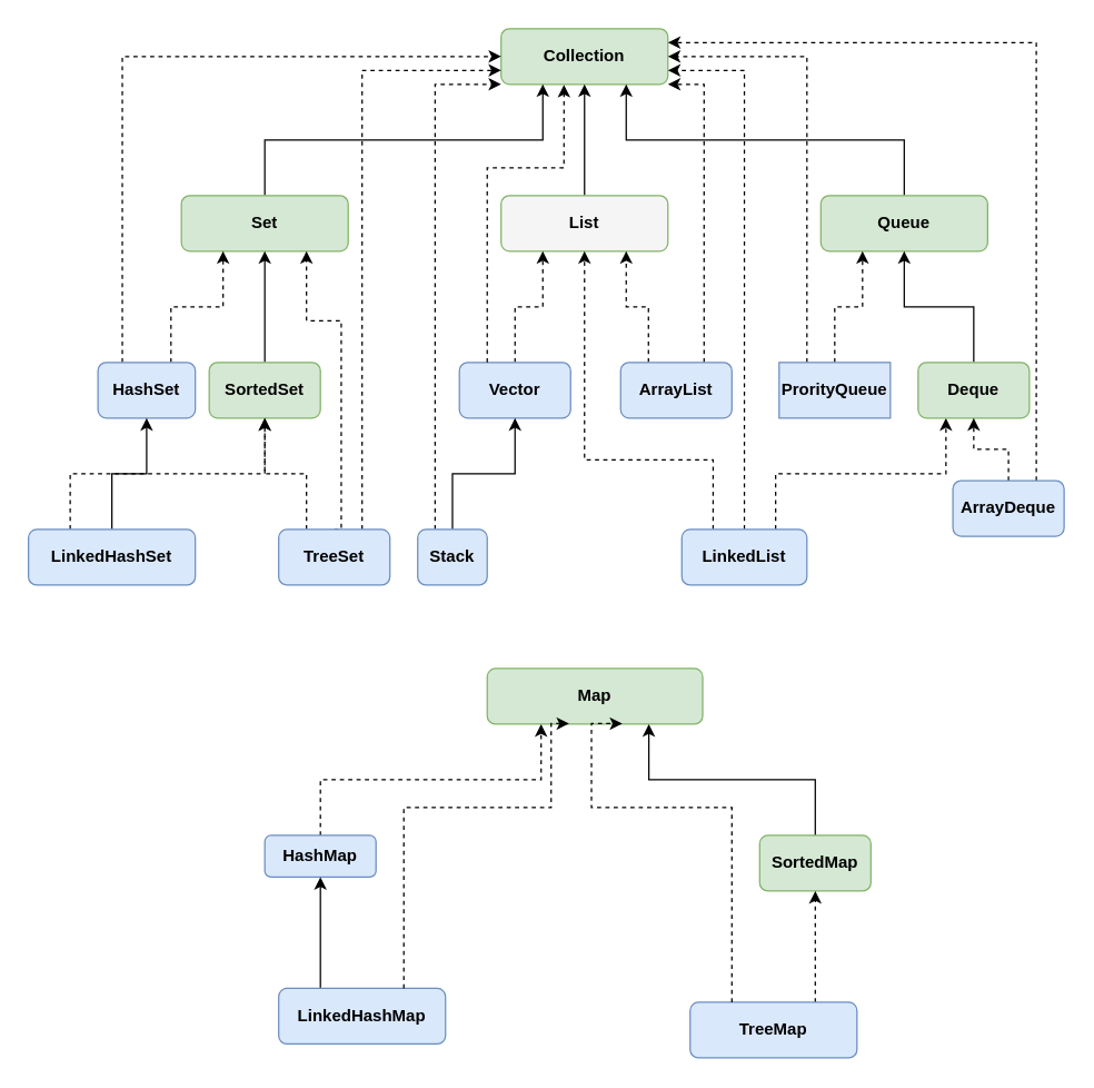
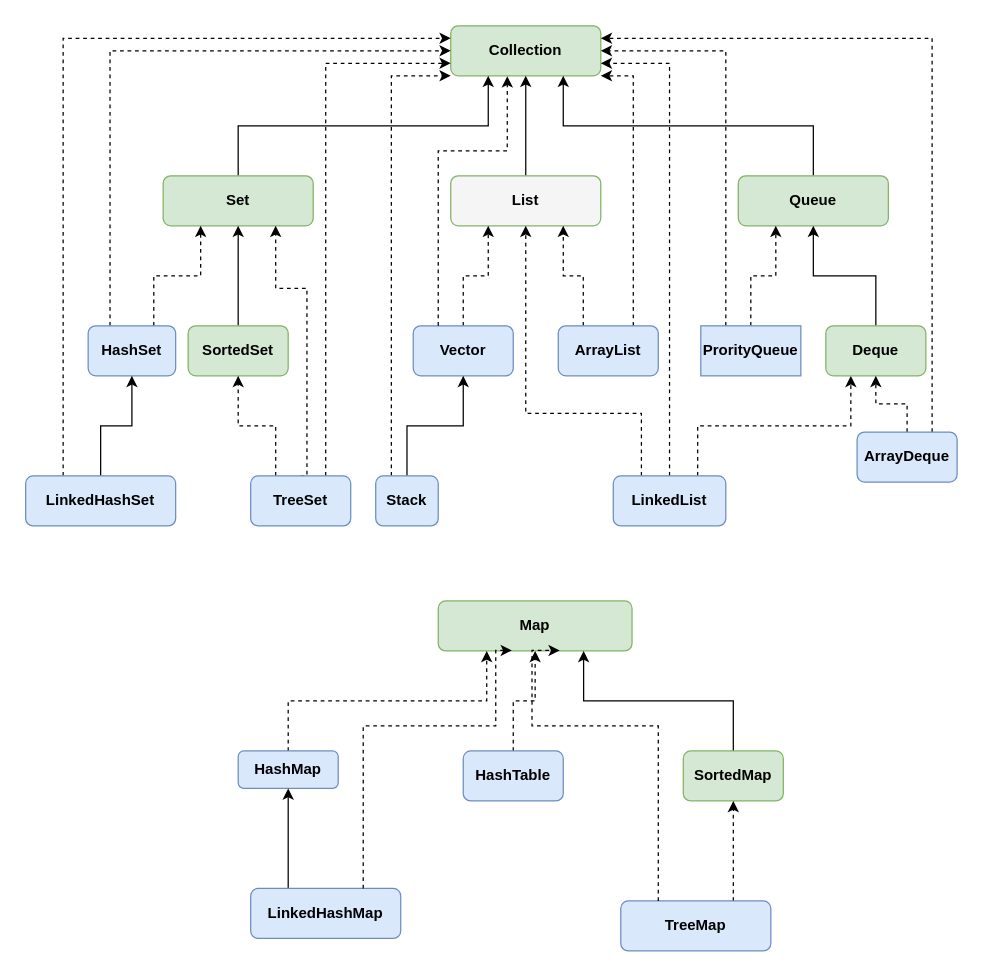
  <mxCell id="0" />
  <mxCell id="1" parent="0" />
  <mxCell id="2" value="Collection" style="rounded=1;whiteSpace=wrap;html=1;glass=0;strokeColor=#82b366;align=center;verticalAlign=middle;spacingLeft=0;spacing=2;fontFamily=Helvetica;fontSize=12;fontStyle=1;labelBorderColor=none;labelBackgroundColor=none;fillColor=#d5e8d4;" vertex="1" parent="1"><mxGeometry x="360" y="20" width="120" height="40" as="geometry" /></mxCell>
  <mxCell id="3" style="edgeStyle=orthogonalEdgeStyle;rounded=0;orthogonalLoop=1;jettySize=auto;html=1;exitX=0.5;exitY=0;exitDx=0;exitDy=0;entryX=0.5;entryY=1;entryDx=0;entryDy=0;fontFamily=Helvetica;fontSize=12;fontColor=default;fontStyle=1;labelBorderColor=none;labelBackgroundColor=none;" edge="1" parent="1" source="4" target="2"><mxGeometry relative="1" as="geometry" /></mxCell>
  <mxCell id="4" value="List" style="rounded=1;whiteSpace=wrap;html=1;glass=0;strokeColor=#82b366;align=center;verticalAlign=middle;spacingLeft=0;spacing=2;fontFamily=Helvetica;fontSize=12;fontStyle=1;labelBorderColor=none;labelBackgroundColor=none;fillColor=#f5f5f5;" vertex="1" parent="1"><mxGeometry x="360" y="140" width="120" height="40" as="geometry" /></mxCell>
  <mxCell id="5" style="edgeStyle=orthogonalEdgeStyle;rounded=0;orthogonalLoop=1;jettySize=auto;html=1;exitX=0.5;exitY=0;exitDx=0;exitDy=0;entryX=0.25;entryY=1;entryDx=0;entryDy=0;fontFamily=Helvetica;fontSize=12;fontColor=default;fontStyle=1;labelBorderColor=none;labelBackgroundColor=none;" edge="1" parent="1" source="6" target="2"><mxGeometry relative="1" as="geometry" /></mxCell>
  <mxCell id="6" value="Set" style="rounded=1;whiteSpace=wrap;html=1;glass=0;strokeColor=#82b366;align=center;verticalAlign=middle;spacingLeft=0;spacing=2;fontFamily=Helvetica;fontSize=12;fontStyle=1;labelBorderColor=none;labelBackgroundColor=none;fillColor=#d5e8d4;" vertex="1" parent="1"><mxGeometry x="130" y="140" width="120" height="40" as="geometry" /></mxCell>
  <mxCell id="7" style="edgeStyle=orthogonalEdgeStyle;rounded=0;orthogonalLoop=1;jettySize=auto;html=1;exitX=0.5;exitY=0;exitDx=0;exitDy=0;entryX=0.75;entryY=1;entryDx=0;entryDy=0;fontFamily=Helvetica;fontSize=12;fontColor=default;fontStyle=1;labelBorderColor=none;labelBackgroundColor=none;" edge="1" parent="1" source="8" target="2"><mxGeometry relative="1" as="geometry" /></mxCell>
  <mxCell id="8" value="Queue" style="rounded=1;whiteSpace=wrap;html=1;glass=0;strokeColor=#82b366;align=center;verticalAlign=middle;spacingLeft=0;spacing=2;fontFamily=Helvetica;fontSize=12;fontStyle=1;labelBorderColor=none;labelBackgroundColor=none;fillColor=#d5e8d4;" vertex="1" parent="1"><mxGeometry x="590" y="140" width="120" height="40" as="geometry" /></mxCell>
  <mxCell id="9" style="edgeStyle=orthogonalEdgeStyle;rounded=0;orthogonalLoop=1;jettySize=auto;html=1;exitX=0.75;exitY=0;exitDx=0;exitDy=0;entryX=0.25;entryY=1;entryDx=0;entryDy=0;fontFamily=Helvetica;fontSize=12;fontColor=default;fontStyle=1;labelBorderColor=none;labelBackgroundColor=none;dashed=1;" edge="1" parent="1" source="11" target="6"><mxGeometry relative="1" as="geometry" /></mxCell>
  <mxCell id="10" style="edgeStyle=orthogonalEdgeStyle;rounded=0;orthogonalLoop=1;jettySize=auto;html=1;exitX=0.25;exitY=0;exitDx=0;exitDy=0;entryX=0;entryY=0.5;entryDx=0;entryDy=0;fontFamily=Helvetica;fontSize=12;fontColor=default;fontStyle=1;labelBorderColor=none;labelBackgroundColor=none;dashed=1;" edge="1" parent="1" source="11" target="2"><mxGeometry relative="1" as="geometry" /></mxCell>
  <mxCell id="11" value="HashSet" style="rounded=1;whiteSpace=wrap;html=1;glass=0;strokeColor=#6c8ebf;align=center;verticalAlign=middle;spacingLeft=0;spacing=2;fontFamily=Helvetica;fontSize=12;fontStyle=1;labelBorderColor=none;labelBackgroundColor=none;fillColor=#dae8fc;" vertex="1" parent="1"><mxGeometry x="70" y="260" width="70" height="40" as="geometry" /></mxCell>
  <mxCell id="12" style="edgeStyle=orthogonalEdgeStyle;rounded=0;orthogonalLoop=1;jettySize=auto;html=1;exitX=0.5;exitY=0;exitDx=0;exitDy=0;entryX=0.5;entryY=1;entryDx=0;entryDy=0;fontFamily=Helvetica;fontSize=12;fontColor=default;fontStyle=1;labelBorderColor=none;labelBackgroundColor=none;" edge="1" parent="1" source="13" target="6"><mxGeometry relative="1" as="geometry" /></mxCell>
  <mxCell id="13" value="SortedSet" style="rounded=1;whiteSpace=wrap;html=1;glass=0;strokeColor=#82b366;align=center;verticalAlign=middle;spacingLeft=0;spacing=2;fontFamily=Helvetica;fontSize=12;fontStyle=1;labelBorderColor=none;labelBackgroundColor=none;fillColor=#d5e8d4;" vertex="1" parent="1"><mxGeometry x="150" y="260" width="80" height="40" as="geometry" /></mxCell>
  <mxCell id="14" style="edgeStyle=orthogonalEdgeStyle;rounded=0;orthogonalLoop=1;jettySize=auto;html=1;exitX=0.25;exitY=0;exitDx=0;exitDy=0;fontFamily=Helvetica;fontSize=12;fontColor=default;fontStyle=1;labelBorderColor=none;labelBackgroundColor=none;dashed=1;" edge="1" parent="1" source="17" target="13"><mxGeometry relative="1" as="geometry" /></mxCell>
  <mxCell id="15" style="edgeStyle=orthogonalEdgeStyle;rounded=0;orthogonalLoop=1;jettySize=auto;html=1;exitX=0.75;exitY=0;exitDx=0;exitDy=0;entryX=0;entryY=0.75;entryDx=0;entryDy=0;fontFamily=Helvetica;fontSize=12;fontColor=default;fontStyle=1;labelBorderColor=none;labelBackgroundColor=none;dashed=1;" edge="1" parent="1" source="17" target="2"><mxGeometry relative="1" as="geometry" /></mxCell>
  <mxCell id="16" style="edgeStyle=orthogonalEdgeStyle;rounded=0;orthogonalLoop=1;jettySize=auto;html=1;exitX=0.5;exitY=0;exitDx=0;exitDy=0;entryX=0.75;entryY=1;entryDx=0;entryDy=0;fontFamily=Helvetica;fontSize=12;fontColor=default;fontStyle=1;labelBorderColor=none;labelBackgroundColor=none;dashed=1;" edge="1" parent="1" source="17" target="6"><mxGeometry relative="1" as="geometry"><Array as="points"><mxPoint x="245" y="230" /><mxPoint x="220" y="230" /></Array></mxGeometry></mxCell>
  <mxCell id="17" value="TreeSet" style="rounded=1;whiteSpace=wrap;html=1;glass=0;strokeColor=#6c8ebf;align=center;verticalAlign=middle;spacingLeft=0;spacing=2;fontFamily=Helvetica;fontSize=12;fontStyle=1;labelBorderColor=none;labelBackgroundColor=none;fillColor=#dae8fc;" vertex="1" parent="1"><mxGeometry x="200" y="380" width="80" height="40" as="geometry" /></mxCell>
- <mxCell id="18" style="edgeStyle=orthogonalEdgeStyle;rounded=0;orthogonalLoop=1;jettySize=auto;html=1;exitX=0.25;exitY=0;exitDx=0;exitDy=0;fontFamily=Helvetica;fontSize=12;fontColor=default;fontStyle=1;labelBorderColor=none;labelBackgroundColor=none;dashed=1;" edge="1" parent="1" source="20" target="13"><mxGeometry relative="1" as="geometry" /></mxCell>
+ <mxCell id="18" style="edgeStyle=orthogonalEdgeStyle;rounded=0;orthogonalLoop=1;jettySize=auto;html=1;exitX=0.25;exitY=0;exitDx=0;exitDy=0;entryX=0;entryY=0.25;entryDx=0;entryDy=0;fontFamily=Helvetica;fontSize=12;fontColor=default;fontStyle=1;labelBorderColor=none;labelBackgroundColor=none;dashed=1;" edge="1" parent="1" source="20" target="2"><mxGeometry relative="1" as="geometry" /></mxCell>
  <mxCell id="19" style="edgeStyle=orthogonalEdgeStyle;rounded=0;orthogonalLoop=1;jettySize=auto;html=1;exitX=0.5;exitY=0;exitDx=0;exitDy=0;entryX=0.5;entryY=1;entryDx=0;entryDy=0;fontFamily=Helvetica;fontSize=12;fontColor=default;fontStyle=1;labelBorderColor=none;labelBackgroundColor=none;" edge="1" parent="1" source="20" target="11"><mxGeometry relative="1" as="geometry" /></mxCell>
  <mxCell id="20" value="LinkedHashSet" style="rounded=1;whiteSpace=wrap;html=1;glass=0;strokeColor=#6c8ebf;align=center;verticalAlign=middle;spacingLeft=0;spacing=2;fontFamily=Helvetica;fontSize=12;fontStyle=1;labelBorderColor=none;labelBackgroundColor=none;fillColor=#dae8fc;" vertex="1" parent="1"><mxGeometry x="20" y="380" width="120" height="40" as="geometry" /></mxCell>
  <mxCell id="21" style="edgeStyle=orthogonalEdgeStyle;rounded=0;orthogonalLoop=1;jettySize=auto;html=1;exitX=0.5;exitY=0;exitDx=0;exitDy=0;entryX=0.25;entryY=1;entryDx=0;entryDy=0;fontFamily=Helvetica;fontSize=12;fontColor=default;fontStyle=1;labelBorderColor=none;labelBackgroundColor=none;dashed=1;" edge="1" parent="1" source="22" target="4"><mxGeometry relative="1" as="geometry" /></mxCell>
  <mxCell id="22" value="Vector" style="rounded=1;whiteSpace=wrap;html=1;glass=0;strokeColor=#6c8ebf;align=center;verticalAlign=middle;spacingLeft=0;spacing=2;fontFamily=Helvetica;fontSize=12;fontStyle=1;labelBorderColor=none;labelBackgroundColor=none;fillColor=#dae8fc;" vertex="1" parent="1"><mxGeometry x="330" y="260" width="80" height="40" as="geometry" /></mxCell>
  <mxCell id="23" style="edgeStyle=orthogonalEdgeStyle;rounded=0;orthogonalLoop=1;jettySize=auto;html=1;exitX=0.25;exitY=0;exitDx=0;exitDy=0;entryX=0.75;entryY=1;entryDx=0;entryDy=0;fontFamily=Helvetica;fontSize=12;fontColor=default;fontStyle=1;labelBorderColor=none;labelBackgroundColor=none;dashed=1;" edge="1" parent="1" source="25" target="4"><mxGeometry relative="1" as="geometry" /></mxCell>
  <mxCell id="24" style="edgeStyle=orthogonalEdgeStyle;rounded=0;orthogonalLoop=1;jettySize=auto;html=1;exitX=0.75;exitY=0;exitDx=0;exitDy=0;entryX=1;entryY=1;entryDx=0;entryDy=0;fontFamily=Helvetica;fontSize=12;fontColor=default;fontStyle=1;labelBorderColor=none;labelBackgroundColor=none;dashed=1;" edge="1" parent="1" source="25" target="2"><mxGeometry relative="1" as="geometry"><Array as="points"><mxPoint x="506" y="60" /></Array></mxGeometry></mxCell>
  <mxCell id="25" value="ArrayList" style="rounded=1;whiteSpace=wrap;html=1;glass=0;strokeColor=#6c8ebf;align=center;verticalAlign=middle;spacingLeft=0;spacing=2;fontFamily=Helvetica;fontSize=12;fontStyle=1;labelBorderColor=none;labelBackgroundColor=none;fillColor=#dae8fc;" vertex="1" parent="1"><mxGeometry x="446" y="260" width="80" height="40" as="geometry" /></mxCell>
  <mxCell id="26" style="edgeStyle=orthogonalEdgeStyle;rounded=0;orthogonalLoop=1;jettySize=auto;html=1;exitX=0.5;exitY=0;exitDx=0;exitDy=0;entryX=1;entryY=0.75;entryDx=0;entryDy=0;fontFamily=Helvetica;fontSize=12;fontColor=default;fontStyle=1;labelBorderColor=none;labelBackgroundColor=none;dashed=1;" edge="1" parent="1" source="29" target="2"><mxGeometry relative="1" as="geometry" /></mxCell>
  <mxCell id="27" style="edgeStyle=orthogonalEdgeStyle;rounded=0;orthogonalLoop=1;jettySize=auto;html=1;exitX=0.25;exitY=0;exitDx=0;exitDy=0;entryX=0.5;entryY=1;entryDx=0;entryDy=0;fontFamily=Helvetica;fontSize=12;fontColor=default;fontStyle=1;labelBorderColor=none;labelBackgroundColor=none;dashed=1;" edge="1" parent="1" source="29" target="4"><mxGeometry relative="1" as="geometry"><Array as="points"><mxPoint x="513" y="330" /><mxPoint x="420" y="330" /></Array></mxGeometry></mxCell>
  <mxCell id="28" style="edgeStyle=orthogonalEdgeStyle;rounded=0;orthogonalLoop=1;jettySize=auto;html=1;exitX=0.75;exitY=0;exitDx=0;exitDy=0;entryX=0.25;entryY=1;entryDx=0;entryDy=0;fontFamily=Helvetica;fontSize=12;fontColor=default;fontStyle=1;labelBorderColor=none;labelBackgroundColor=none;dashed=1;" edge="1" parent="1" source="29" target="34"><mxGeometry relative="1" as="geometry" /></mxCell>
  <mxCell id="29" value="LinkedList" style="rounded=1;whiteSpace=wrap;html=1;glass=0;strokeColor=#6c8ebf;align=center;verticalAlign=middle;spacingLeft=0;spacing=2;fontFamily=Helvetica;fontSize=12;fontStyle=1;labelBorderColor=none;labelBackgroundColor=none;fillColor=#dae8fc;" vertex="1" parent="1"><mxGeometry x="490" y="380" width="90" height="40" as="geometry" /></mxCell>
  <mxCell id="30" style="edgeStyle=orthogonalEdgeStyle;rounded=0;orthogonalLoop=1;jettySize=auto;html=1;exitX=0.5;exitY=0;exitDx=0;exitDy=0;entryX=0.5;entryY=1;entryDx=0;entryDy=0;fontFamily=Helvetica;fontSize=12;fontColor=default;fontStyle=1;labelBorderColor=none;labelBackgroundColor=none;" edge="1" parent="1" source="32" target="22"><mxGeometry relative="1" as="geometry" /></mxCell>
  <mxCell id="31" style="edgeStyle=orthogonalEdgeStyle;rounded=0;orthogonalLoop=1;jettySize=auto;html=1;exitX=0.25;exitY=0;exitDx=0;exitDy=0;entryX=0;entryY=1;entryDx=0;entryDy=0;fontFamily=Helvetica;fontSize=12;fontColor=default;fontStyle=1;labelBorderColor=none;labelBackgroundColor=none;dashed=1;" edge="1" parent="1" source="32" target="2"><mxGeometry relative="1" as="geometry"><Array as="points"><mxPoint x="313" y="60" /></Array></mxGeometry></mxCell>
  <mxCell id="32" value="Stack" style="rounded=1;whiteSpace=wrap;html=1;glass=0;strokeColor=#6c8ebf;align=center;verticalAlign=middle;spacingLeft=0;spacing=2;fontFamily=Helvetica;fontSize=12;fontStyle=1;labelBorderColor=none;labelBackgroundColor=none;fillColor=#dae8fc;" vertex="1" parent="1"><mxGeometry x="300" y="380" width="50" height="40" as="geometry" /></mxCell>
  <mxCell id="33" style="edgeStyle=orthogonalEdgeStyle;rounded=0;orthogonalLoop=1;jettySize=auto;html=1;exitX=0.5;exitY=0;exitDx=0;exitDy=0;entryX=0.5;entryY=1;entryDx=0;entryDy=0;fontFamily=Helvetica;fontSize=12;fontColor=default;fontStyle=1;labelBorderColor=none;labelBackgroundColor=none;" edge="1" parent="1" source="34" target="8"><mxGeometry relative="1" as="geometry" /></mxCell>
  <mxCell id="34" value="Deque" style="rounded=1;whiteSpace=wrap;html=1;glass=0;strokeColor=#82b366;align=center;verticalAlign=middle;spacingLeft=0;spacing=2;fontFamily=Helvetica;fontSize=12;fontStyle=1;labelBorderColor=none;labelBackgroundColor=none;fillColor=#d5e8d4;" vertex="1" parent="1"><mxGeometry x="660" y="260" width="80" height="40" as="geometry" /></mxCell>
  <mxCell id="35" style="edgeStyle=orthogonalEdgeStyle;rounded=0;orthogonalLoop=1;jettySize=auto;html=1;exitX=0.5;exitY=0;exitDx=0;exitDy=0;entryX=0.25;entryY=1;entryDx=0;entryDy=0;fontFamily=Helvetica;fontSize=12;fontColor=default;fontStyle=1;labelBorderColor=none;labelBackgroundColor=none;dashed=1;" edge="1" parent="1" source="37" target="8"><mxGeometry relative="1" as="geometry" /></mxCell>
  <mxCell id="36" style="edgeStyle=orthogonalEdgeStyle;rounded=0;orthogonalLoop=1;jettySize=auto;html=1;exitX=0.25;exitY=0;exitDx=0;exitDy=0;entryX=1;entryY=0.5;entryDx=0;entryDy=0;fontFamily=Helvetica;fontSize=12;fontColor=default;fontStyle=1;labelBorderColor=none;labelBackgroundColor=none;dashed=1;" edge="1" parent="1" source="37" target="2"><mxGeometry relative="1" as="geometry" /></mxCell>
  <mxCell id="37" value="ProrityQueue" style="whiteSpace=wrap;html=1;glass=0;strokeColor=#6c8ebf;align=center;verticalAlign=middle;spacingLeft=0;spacing=2;fontFamily=Helvetica;fontSize=12;fontStyle=1;labelBorderColor=none;labelBackgroundColor=none;fillColor=#dae8fc;rounded=0;" vertex="1" parent="1"><mxGeometry x="560" y="260" width="80" height="40" as="geometry" /></mxCell>
  <mxCell id="38" style="edgeStyle=orthogonalEdgeStyle;rounded=0;orthogonalLoop=1;jettySize=auto;html=1;exitX=0.5;exitY=0;exitDx=0;exitDy=0;entryX=0.5;entryY=1;entryDx=0;entryDy=0;fontFamily=Helvetica;fontSize=12;fontColor=default;fontStyle=1;labelBorderColor=none;labelBackgroundColor=none;dashed=1;" edge="1" parent="1" source="40" target="34"><mxGeometry relative="1" as="geometry" /></mxCell>
  <mxCell id="39" style="edgeStyle=orthogonalEdgeStyle;rounded=0;orthogonalLoop=1;jettySize=auto;html=1;exitX=0.75;exitY=0;exitDx=0;exitDy=0;entryX=1;entryY=0.25;entryDx=0;entryDy=0;fontFamily=Helvetica;fontSize=12;fontColor=default;fontStyle=1;labelBorderColor=none;labelBackgroundColor=none;dashed=1;" edge="1" parent="1" source="40" target="2"><mxGeometry relative="1" as="geometry" /></mxCell>
  <mxCell id="40" value="ArrayDeque" style="rounded=1;whiteSpace=wrap;html=1;glass=0;strokeColor=#6c8ebf;align=center;verticalAlign=middle;spacingLeft=0;spacing=2;fontFamily=Helvetica;fontSize=12;fontStyle=1;labelBorderColor=none;labelBackgroundColor=none;fillColor=#dae8fc;" vertex="1" parent="1"><mxGeometry x="685" y="345" width="80" height="40" as="geometry" /></mxCell>
  <mxCell id="41" style="edgeStyle=orthogonalEdgeStyle;rounded=0;orthogonalLoop=1;jettySize=auto;html=1;exitX=0.25;exitY=0;exitDx=0;exitDy=0;entryX=0.377;entryY=1.01;entryDx=0;entryDy=0;entryPerimeter=0;fontFamily=Helvetica;fontSize=12;fontColor=default;fontStyle=1;labelBorderColor=none;labelBackgroundColor=none;dashed=1;" edge="1" parent="1" source="22" target="2"><mxGeometry relative="1" as="geometry"><Array as="points"><mxPoint x="350" y="120" /><mxPoint x="405" y="120" /></Array></mxGeometry></mxCell>
  <mxCell id="42" value="Map" style="rounded=1;whiteSpace=wrap;html=1;glass=0;strokeColor=#82b366;align=center;verticalAlign=middle;spacingLeft=0;spacing=2;fontFamily=Helvetica;fontSize=12;fontStyle=1;labelBorderColor=none;labelBackgroundColor=none;fillColor=#d5e8d4;" vertex="1" parent="1"><mxGeometry x="350" y="480" width="155" height="40" as="geometry" /></mxCell>
  <mxCell id="43" style="edgeStyle=orthogonalEdgeStyle;rounded=0;orthogonalLoop=1;jettySize=auto;html=1;exitX=0.5;exitY=0;exitDx=0;exitDy=0;entryX=0.25;entryY=1;entryDx=0;entryDy=0;fontFamily=Helvetica;fontSize=12;fontColor=default;fontStyle=1;labelBorderColor=none;labelBackgroundColor=none;dashed=1;" edge="1" parent="1" source="44" target="42"><mxGeometry relative="1" as="geometry" /></mxCell>
  <mxCell id="44" value="HashMap" style="rounded=1;whiteSpace=wrap;html=1;glass=0;strokeColor=#6c8ebf;align=center;verticalAlign=middle;spacingLeft=0;spacing=2;fontFamily=Helvetica;fontSize=12;fontStyle=1;labelBorderColor=none;labelBackgroundColor=none;fillColor=#dae8fc;" vertex="1" parent="1"><mxGeometry x="190" y="600" width="80" height="30" as="geometry" /></mxCell>
+ <mxCell id="45" style="edgeStyle=orthogonalEdgeStyle;rounded=0;orthogonalLoop=1;jettySize=auto;html=1;exitX=0.5;exitY=0;exitDx=0;exitDy=0;entryX=0.5;entryY=1;entryDx=0;entryDy=0;fontFamily=Helvetica;fontSize=12;fontColor=default;fontStyle=1;labelBorderColor=none;labelBackgroundColor=none;dashed=1;" edge="1" parent="1" source="46" target="42"><mxGeometry relative="1" as="geometry" /></mxCell>
+ <mxCell id="46" value="HashTable" style="rounded=1;whiteSpace=wrap;html=1;glass=0;strokeColor=#6c8ebf;align=center;verticalAlign=middle;spacingLeft=0;spacing=2;fontFamily=Helvetica;fontSize=12;fontStyle=1;labelBorderColor=none;labelBackgroundColor=none;fillColor=#dae8fc;" vertex="1" parent="1"><mxGeometry x="370" y="600" width="80" height="40" as="geometry" /></mxCell>
  <mxCell id="47" style="edgeStyle=orthogonalEdgeStyle;rounded=0;orthogonalLoop=1;jettySize=auto;html=1;exitX=0.5;exitY=0;exitDx=0;exitDy=0;entryX=0.75;entryY=1;entryDx=0;entryDy=0;fontFamily=Helvetica;fontSize=12;fontColor=default;fontStyle=1;labelBorderColor=none;labelBackgroundColor=none;" edge="1" parent="1" source="48" target="42"><mxGeometry relative="1" as="geometry" /></mxCell>
  <mxCell id="48" value="SortedMap" style="rounded=1;whiteSpace=wrap;html=1;glass=0;strokeColor=#82b366;align=center;verticalAlign=middle;spacingLeft=0;spacing=2;fontFamily=Helvetica;fontSize=12;fontStyle=1;labelBorderColor=none;labelBackgroundColor=none;fillColor=#d5e8d4;" vertex="1" parent="1"><mxGeometry x="546" y="600" width="80" height="40" as="geometry" /></mxCell>
  <mxCell id="49" style="edgeStyle=orthogonalEdgeStyle;rounded=0;orthogonalLoop=1;jettySize=auto;html=1;exitX=0.25;exitY=0;exitDx=0;exitDy=0;entryX=0.5;entryY=1;entryDx=0;entryDy=0;fontFamily=Helvetica;fontSize=12;fontColor=default;fontStyle=1;labelBorderColor=none;labelBackgroundColor=none;" edge="1" parent="1" source="50" target="44"><mxGeometry relative="1" as="geometry" /></mxCell>
  <mxCell id="50" value="LinkedHashMap" style="rounded=1;whiteSpace=wrap;html=1;glass=0;strokeColor=#6c8ebf;align=center;verticalAlign=middle;spacingLeft=0;spacing=2;fontFamily=Helvetica;fontSize=12;fontStyle=1;labelBorderColor=none;labelBackgroundColor=none;fillColor=#dae8fc;" vertex="1" parent="1"><mxGeometry x="200" y="710" width="120" height="40" as="geometry" /></mxCell>
  <mxCell id="51" style="edgeStyle=orthogonalEdgeStyle;rounded=0;orthogonalLoop=1;jettySize=auto;html=1;exitX=0.75;exitY=0;exitDx=0;exitDy=0;entryX=0.5;entryY=1;entryDx=0;entryDy=0;fontFamily=Helvetica;fontSize=12;fontColor=default;fontStyle=1;labelBorderColor=none;labelBackgroundColor=none;dashed=1;" edge="1" parent="1" source="52" target="48"><mxGeometry relative="1" as="geometry" /></mxCell>
  <mxCell id="52" value="TreeMap" style="rounded=1;whiteSpace=wrap;html=1;glass=0;strokeColor=#6c8ebf;align=center;verticalAlign=middle;spacingLeft=0;spacing=2;fontFamily=Helvetica;fontSize=12;fontStyle=1;labelBorderColor=none;labelBackgroundColor=none;fillColor=#dae8fc;" vertex="1" parent="1"><mxGeometry x="496" y="720" width="120" height="40" as="geometry" /></mxCell>
  <mxCell id="53" style="edgeStyle=orthogonalEdgeStyle;rounded=0;orthogonalLoop=1;jettySize=auto;html=1;exitX=0.75;exitY=0;exitDx=0;exitDy=0;entryX=0.38;entryY=0.99;entryDx=0;entryDy=0;entryPerimeter=0;fontFamily=Helvetica;fontSize=12;fontColor=default;fontStyle=1;labelBorderColor=none;labelBackgroundColor=none;dashed=1;" edge="1" parent="1" source="50" target="42"><mxGeometry relative="1" as="geometry"><Array as="points"><mxPoint x="290" y="580" /><mxPoint x="396" y="580" /></Array></mxGeometry></mxCell>
  <mxCell id="54" style="edgeStyle=orthogonalEdgeStyle;rounded=0;orthogonalLoop=1;jettySize=auto;html=1;exitX=0.25;exitY=0;exitDx=0;exitDy=0;entryX=0.627;entryY=0.99;entryDx=0;entryDy=0;entryPerimeter=0;fontFamily=Helvetica;fontSize=12;fontColor=default;fontStyle=1;labelBorderColor=none;labelBackgroundColor=none;dashed=1;" edge="1" parent="1" source="52" target="42"><mxGeometry relative="1" as="geometry"><Array as="points"><mxPoint x="526" y="580" /><mxPoint x="425" y="580" /></Array></mxGeometry></mxCell>
